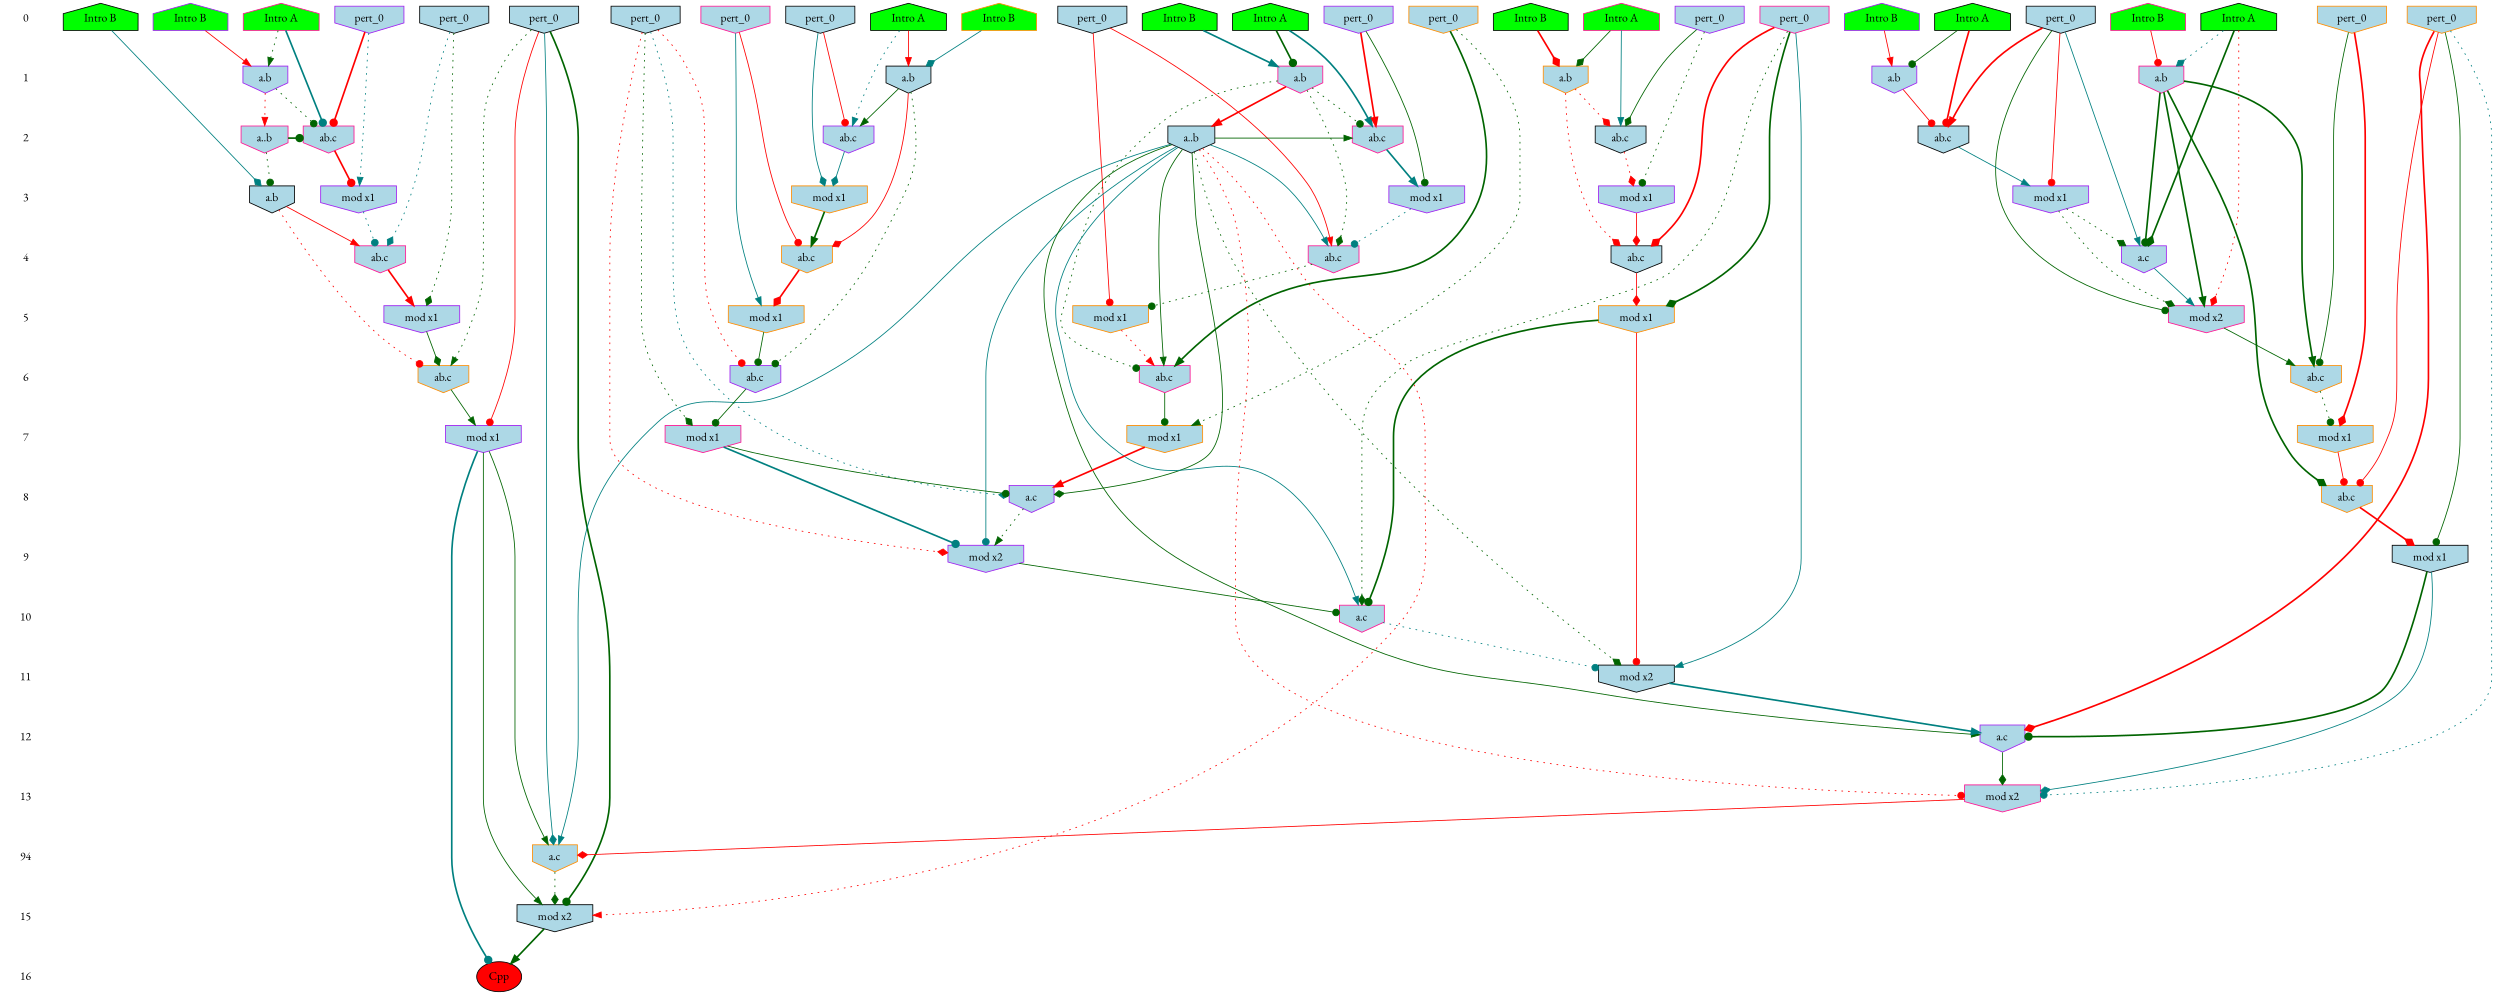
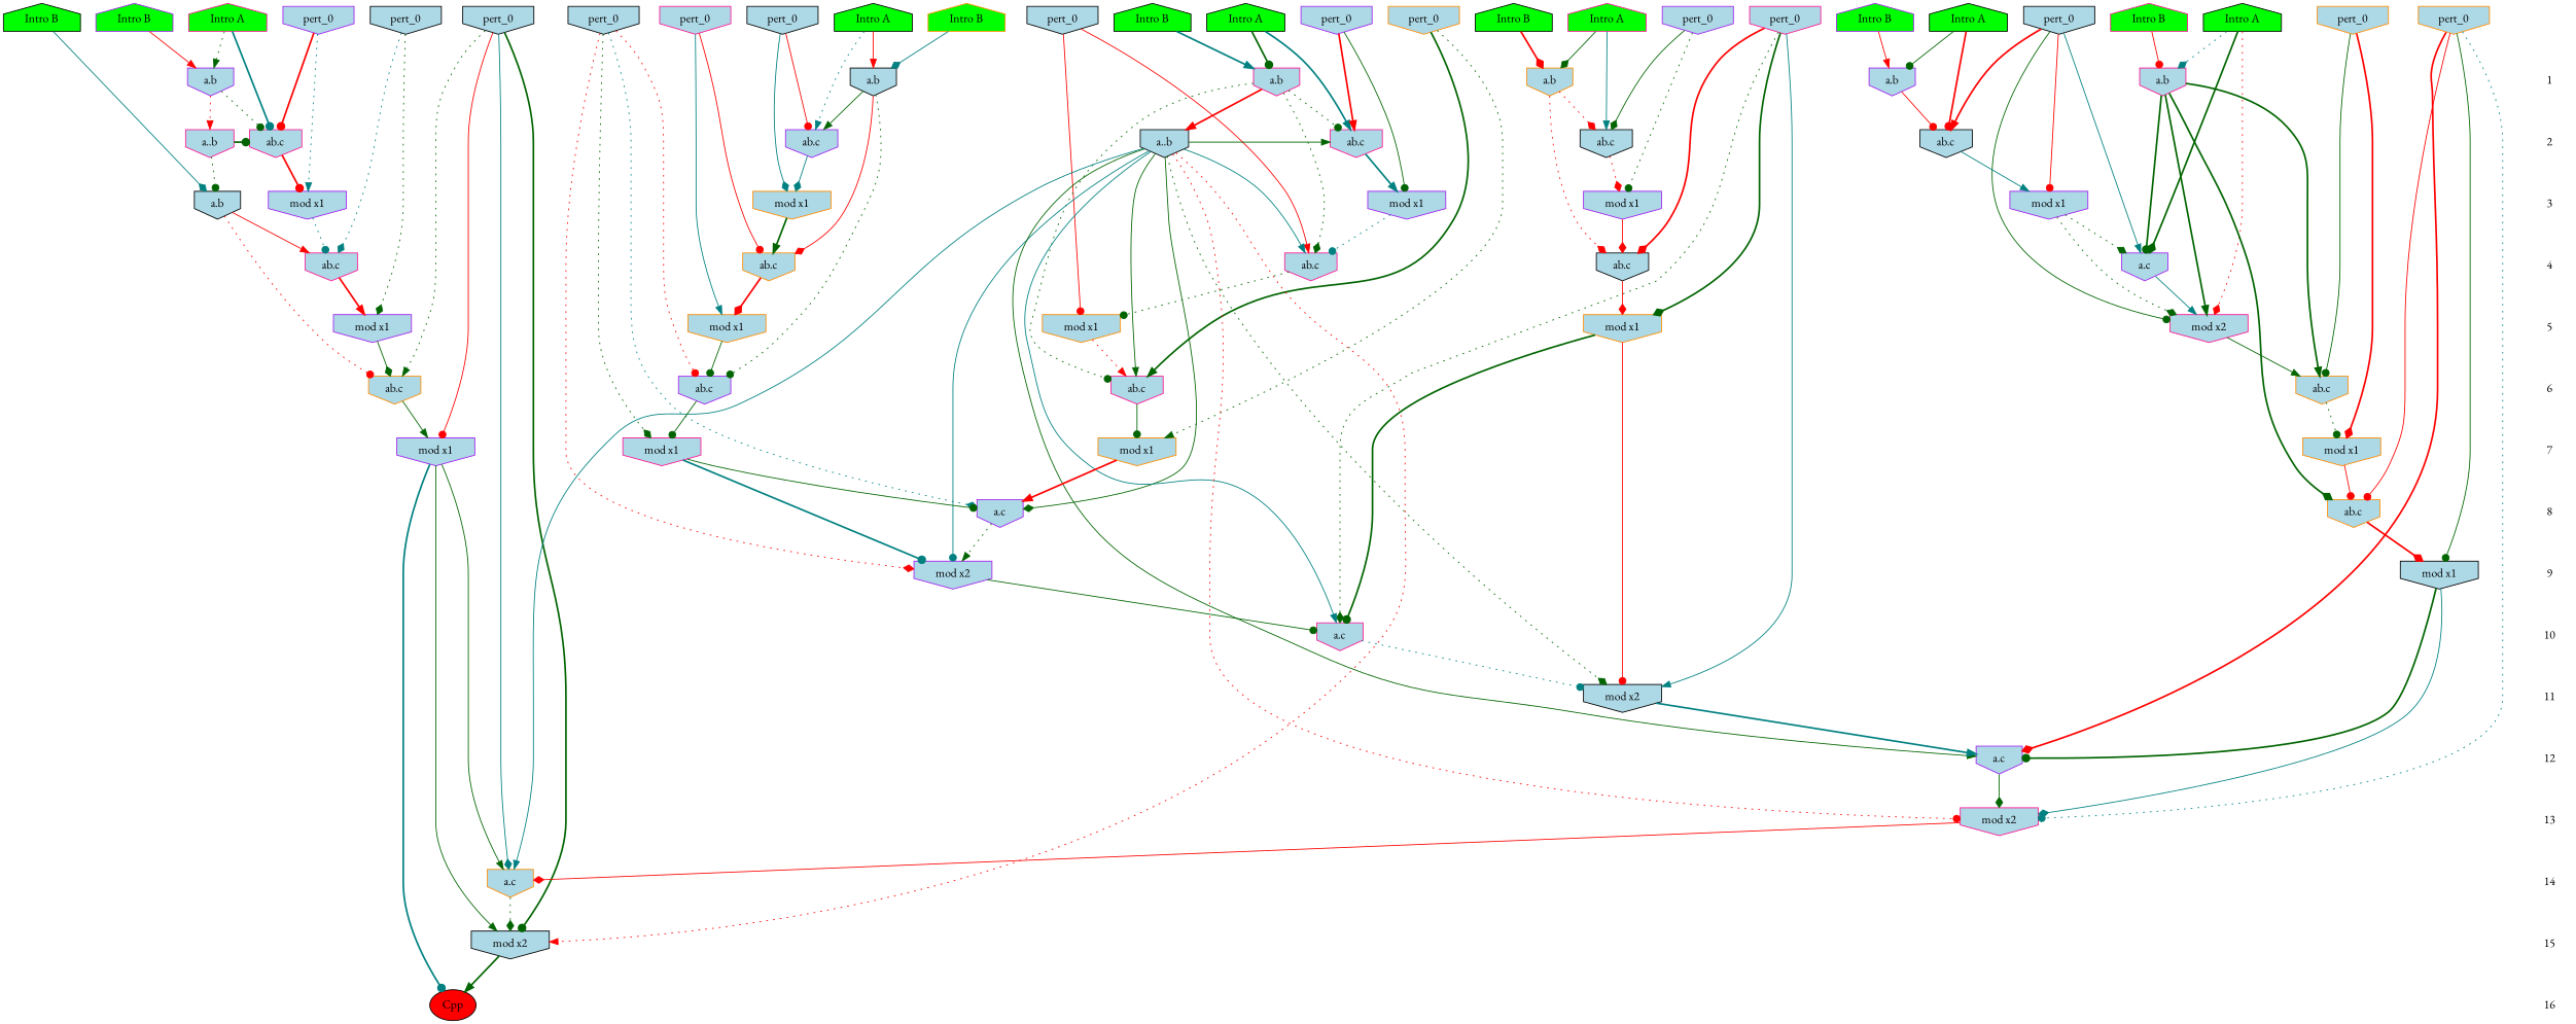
  digraph {
    fontname="EB Garamond"
    ranksep=.5
    node [color=black fontname="EB Garamond" shape=invhouse fillcolor=lightblue style=filled]
    edge [fontname="EB Garamond" style=solid arrowhead=dot color=darkgreen]
-   0 [color=deeppink shape=plaintext fillcolor="" style=""]
    n2 [fillcolor=green label="Intro B" shape=house]
    n3 [fillcolor=green label="Intro A" shape=house]
    n4 [color=purple fillcolor=green label="Intro B" shape=house]
    n5 [color=darkorange fillcolor=green label="Intro B" shape=house]
    n6 [color=deeppink fillcolor=green label="Intro A" shape=house]
    n7 [fillcolor=green label="Intro A" shape=house]
    n8 [fillcolor=green label="Intro B" shape=house]
    n9 [fillcolor=green label="Intro B" shape=house]
    n10 [fillcolor=green label="Intro A" shape=house]
    n11 [color=deeppink fillcolor=green label="Intro A" shape=house]
    n12 [color=purple fillcolor=green label="Intro B" shape=house]
    n13 [fillcolor=green label="Intro A" shape=house]
    n14 [color=deeppink fillcolor=green label="Intro B" shape=house]
    n15 [color=deeppink label=pert_0]
    n16 [label=pert_0]
    n17 [label=pert_0]
    n18 [color=darkorange label=pert_0]
    n19 [label=pert_0]
    n20 [color=darkorange label=pert_0]
    n21 [color=purple label=pert_0]
    n22 [label=pert_0]
    n23 [label=pert_0]
    n24 [color=deeppink label=pert_0]
    n25 [color=purple label=pert_0]
    n26 [label=pert_0]
    n27 [color=darkorange label=pert_0]
    n28 [color=purple label=pert_0]
    1 [color=deeppink shape=plaintext fillcolor="" style=""]
    n30 [color=purple label="a.b"]
    n31 [color=deeppink label="a.b"]
    n32 [color=purple label="a.b"]
    n33 [label="a.b"]
    n34 [color=darkorange label="a.b"]
    n35 [color=deeppink label="a.b"]
    2 [color=darkorange shape=plaintext fillcolor="" style=""]
    n37 [label="ab.c"]
    n38 [color=deeppink label="ab.c"]
    n39 [color=deeppink label="ab.c"]
    n40 [color=deeppink label="a..b"]
    n41 [color=purple label="ab.c"]
    n42 [label="ab.c"]
    n43 [label="a..b"]
    3 [color=purple shape=plaintext fillcolor="" style=""]
    n45 [color=purple label="mod x1"]
    n46 [color=purple label="mod x1"]
    n47 [color=darkorange label="mod x1"]
    n48 [label="a.b"]
    n49 [color=purple label="mod x1"]
    n50 [color=purple label="mod x1"]
    4 [color=purple shape=plaintext fillcolor="" style=""]
    n52 [color=deeppink label="ab.c"]
    n53 [color=purple label="a.c"]
    n54 [color=darkorange label="ab.c"]
    n55 [label="ab.c"]
    n56 [color=deeppink label="ab.c"]
    5 [color=deeppink shape=plaintext fillcolor="" style=""]
    n58 [color=darkorange label="mod x1"]
    n59 [color=deeppink label="mod x2"]
    n60 [color=darkorange label="mod x1"]
    n61 [color=purple label="mod x1"]
    n62 [color=darkorange label="mod x1"]
    6 [color=deeppink shape=plaintext fillcolor="" style=""]
    n64 [color=purple label="ab.c"]
    n65 [color=deeppink label="ab.c"]
    n66 [color=darkorange label="ab.c"]
    n67 [color=darkorange label="ab.c"]
    7 [shape=plaintext fillcolor="" style=""]
    n69 [color=deeppink label="mod x1"]
    n70 [color=darkorange label="mod x1"]
    n71 [color=darkorange label="mod x1"]
    n72 [color=purple label="mod x1"]
    8 [shape=plaintext fillcolor="" style=""]
    n74 [color=purple label="a.c"]
    n75 [color=darkorange label="ab.c"]
    9 [color=darkorange shape=plaintext fillcolor="" style=""]
    n77 [color=purple label="mod x2"]
    n78 [label="mod x1"]
    10 [color=purple shape=plaintext fillcolor="" style=""]
    n80 [color=deeppink label="a.c"]
    11 [shape=plaintext fillcolor="" style=""]
    n82 [label="mod x2"]
    12 [color=darkorange shape=plaintext fillcolor="" style=""]
    n84 [color=purple label="a.c"]
    13 [color=darkorange shape=plaintext fillcolor="" style=""]
    n86 [color=deeppink label="mod x2"]
-   14 [color=deeppink shape=plaintext label=94 fillcolor="" style=""]
+   14 [color=deeppink shape=plaintext fillcolor="" style=""]
    n88 [color=darkorange label="a.c"]
    15 [color=deeppink shape=plaintext fillcolor="" style=""]
    n90 [label="mod x2"]
    16 [shape=plaintext fillcolor="" style=""]
    n92 [fillcolor=red label=Cpp shape=""]
    subgraph sub_1 {
      rank=same
-     0
      n2
      n3
      n4
      n5
      n6
      n7
      n8
      n9
      n10
      n11
      n12
      n13
      n14
      n15
      n16
      n17
      n18
      n19
      n20
      n21
      n22
      n23
      n24
      n25
      n26
      n27
      n28
    }
    subgraph sub_2 {
      rank=same
      1
      n30
      n31
      n32
      n33
      n34
      n35
    }
    subgraph sub_3 {
      rank=same
      2
      n37
      n38
      n39
      n40
      n41
      n42
      n43
    }
    subgraph sub_4 {
      rank=same
      3
      n45
      n46
      n47
      n48
      n49
      n50
    }
    subgraph sub_5 {
      rank=same
      4
      n52
      n53
      n54
      n55
      n56
    }
    subgraph sub_6 {
      rank=same
      5
      n58
      n59
      n60
      n61
      n62
    }
    subgraph sub_7 {
      rank=same
      6
      n64
      n65
      n66
      n67
    }
    subgraph sub_8 {
      rank=same
      7
      n69
      n70
      n71
      n72
    }
    subgraph sub_9 {
      rank=same
      8
      n74
      n75
    }
    subgraph sub_10 {
      rank=same
      9
      n77
      n78
    }
    subgraph sub_11 {
      rank=same
      10
      n80
    }
    subgraph sub_12 {
      rank=same
      11
      n82
    }
    subgraph sub_13 {
      rank=same
      12
      n84
    }
    subgraph sub_14 {
      rank=same
      13
      n86
    }
    subgraph sub_15 {
      rank=same
      14
      n88
    }
    subgraph sub_16 {
      rank=same
      15
      n90
    }
    subgraph sub_17 {
      rank=same
      16
      n92
    }
-   0 -> 1 [style=invis arrowhead="" color=""]
    n2 -> n34 [arrowhead=diamond color=red style=bold]
    n3 -> n35 [arrowhead=diamond color=teal style=dotted]
    n3 -> n53 [arrowhead=diamond style=bold]
    n3 -> n59 [arrowhead=diamond color=red style=dotted]
    n4 -> n32 [arrowhead=normal color=red]
    n5 -> n33 [arrowhead=diamond color=teal]
    n6 -> n34 [arrowhead=diamond]
    n6 -> n42 [arrowhead=normal color=teal]
    n7 -> n31 [style=bold]
    n7 -> n38 [arrowhead=normal color=teal style=bold]
    n8 -> n31 [arrowhead=normal color=teal style=bold]
    n9 -> n48 [arrowhead=diamond color=teal]
    n10 -> n33 [arrowhead=normal color=red]
    n10 -> n41 [arrowhead=normal color=teal style=dotted]
    n11 -> n32 [arrowhead=normal style=dotted]
    n11 -> n39 [color=teal style=bold]
    n12 -> n30 [arrowhead=normal color=red]
    n13 -> n30
    n13 -> n37 [color=red style=bold]
    n14 -> n35 [color=red]
    n15 -> n54 [color=red]
    n15 -> n58 [arrowhead=normal color=teal]
    n16 -> n41 [color=red]
    n16 -> n47 [arrowhead=diamond color=teal]
    n17 -> n56 [arrowhead=diamond color=teal style=dotted]
    n17 -> n61 [arrowhead=diamond style=dotted]
    n18 -> n66
    n18 -> n71 [arrowhead=diamond color=red style=bold]
    n19 -> n37 [arrowhead=normal color=red style=bold]
    n19 -> n45 [color=red]
    n19 -> n53 [arrowhead=normal color=teal]
    n19 -> n59
    n20 -> n65 [arrowhead=normal style=bold]
    n20 -> n70 [arrowhead=normal style=dotted]
    n21 -> n38 [arrowhead=normal color=red style=bold]
    n21 -> n46
    n22 -> n64 [color=red style=dotted]
    n22 -> n69 [arrowhead=diamond style=dotted]
    n22 -> n74 [arrowhead=diamond color=teal style=dotted]
    n22 -> n77 [arrowhead=diamond color=red style=dotted]
    n23 -> n67 [arrowhead=normal style=dotted]
    n23 -> n72 [color=red]
    n23 -> n88 [arrowhead=diamond color=teal]
    n23 -> n90 [style=bold]
    n24 -> n55 [arrowhead=diamond color=red style=bold]
    n24 -> n62 [arrowhead=diamond style=bold]
    n24 -> n80 [arrowhead=diamond style=dotted]
    n24 -> n82 [arrowhead=normal color=teal]
    n25 -> n39 [color=red style=bold]
    n25 -> n50 [arrowhead=normal color=teal style=dotted]
    n26 -> n52 [arrowhead=normal color=red]
    n26 -> n60 [color=red]
    n27 -> n75 [color=red]
    n27 -> n78
    n27 -> n84 [arrowhead=diamond color=red style=bold]
    n27 -> n86 [color=teal style=dotted]
    n28 -> n42 [arrowhead=diamond]
    n28 -> n49 [style=dotted]
    1 -> 2 [style=invis arrowhead="" color=""]
    n30 -> n37 [color=red]
    n31 -> n38 [style=dotted]
    n31 -> n43 [arrowhead=normal color=red style=bold]
    n31 -> n52 [arrowhead=diamond style=dotted]
    n31 -> n65 [style=dotted]
    n32 -> n39 [style=dotted]
    n32 -> n40 [arrowhead=normal color=red style=dotted]
    n33 -> n41 [arrowhead=normal]
    n33 -> n54 [arrowhead=diamond color=red]
    n33 -> n64 [style=dotted]
    n34 -> n42 [arrowhead=diamond color=red style=dotted]
    n34 -> n55 [arrowhead=diamond color=red style=dotted]
    n35 -> n53 [style=bold]
    n35 -> n59 [arrowhead=normal style=bold]
    n35 -> n66 [arrowhead=normal style=bold]
    n35 -> n75 [arrowhead=diamond style=bold]
    2 -> 3 [style=invis arrowhead="" color=""]
    n37 -> n45 [arrowhead=normal color=teal]
    n38 -> n46 [arrowhead=normal color=teal style=bold]
    n39 -> n50 [color=red style=bold]
    n40 -> n39 [style=bold]
    n40 -> n48 [style=dotted]
    n41 -> n47 [arrowhead=diamond color=teal]
    n42 -> n49 [arrowhead=diamond color=red style=dotted]
    n43 -> n38 [arrowhead=normal]
    n43 -> n52 [arrowhead=normal color=teal]
    n43 -> n65 [arrowhead=normal]
    n43 -> n74 [arrowhead=diamond]
    n43 -> n77 [color=teal]
    n43 -> n80 [arrowhead=normal color=teal]
    n43 -> n82 [arrowhead=diamond style=dotted]
    n43 -> n84 [arrowhead=normal]
    n43 -> n86 [color=red style=dotted]
    n43 -> n88 [arrowhead=normal color=teal]
    n43 -> n90 [arrowhead=normal color=red style=dotted]
    3 -> 4 [style=invis arrowhead="" color=""]
    n45 -> n53 [arrowhead=diamond style=dotted]
    n45 -> n59 [arrowhead=diamond style=dotted]
    n46 -> n52 [color=teal style=dotted]
    n47 -> n54 [arrowhead=normal style=bold]
    n48 -> n56 [arrowhead=normal color=red]
    n48 -> n67 [color=red style=dotted]
    n49 -> n55 [arrowhead=diamond color=red]
    n50 -> n56 [color=teal style=dotted]
    4 -> 5 [style=invis arrowhead="" color=""]
    n52 -> n60 [style=dotted]
    n53 -> n59 [arrowhead=normal color=teal]
    n54 -> n58 [arrowhead=diamond color=red style=bold]
    n55 -> n62 [arrowhead=diamond color=red]
    n56 -> n61 [arrowhead=normal color=red style=bold]
    5 -> 6 [style=invis arrowhead="" color=""]
    n58 -> n64
    n59 -> n66 [arrowhead=normal]
    n60 -> n65 [arrowhead=normal color=red style=dotted]
    n61 -> n67 [arrowhead=diamond]
    n62 -> n80 [style=bold]
    n62 -> n82 [color=red]
    6 -> 7 [style=invis arrowhead="" color=""]
    n64 -> n69
    n65 -> n70
    n66 -> n71 [style=dotted]
    n67 -> n72 [arrowhead=normal]
    7 -> 8 [style=invis arrowhead="" color=""]
    n69 -> n74
    n69 -> n77 [color=teal style=bold]
    n70 -> n74 [arrowhead=normal color=red style=bold]
    n71 -> n75 [color=red]
    n72 -> n88 [arrowhead=normal]
    n72 -> n90 [arrowhead=normal]
    n72 -> n92 [color=teal style=bold]
    8 -> 9 [style=invis arrowhead="" color=""]
    n74 -> n77 [arrowhead=normal style=dotted]
    n75 -> n78 [arrowhead=diamond color=red style=bold]
    9 -> 10 [style=invis arrowhead="" color=""]
    n77 -> n80
    n78 -> n84 [style=bold]
    n78 -> n86 [arrowhead=diamond color=teal]
    10 -> 11 [style=invis arrowhead="" color=""]
    n80 -> n82 [color=teal style=dotted]
    11 -> 12 [style=invis arrowhead="" color=""]
    n82 -> n84 [arrowhead=normal color=teal style=bold]
    12 -> 13 [style=invis arrowhead="" color=""]
    n84 -> n86 [arrowhead=diamond]
    13 -> 14 [style=invis arrowhead="" color=""]
    n86 -> n88 [arrowhead=diamond color=red]
    14 -> 15 [style=invis arrowhead="" color=""]
    n88 -> n90 [arrowhead=diamond style=dotted]
    15 -> 16 [style=invis arrowhead="" color=""]
    n90 -> n92 [arrowhead=normal style=bold]
  }
